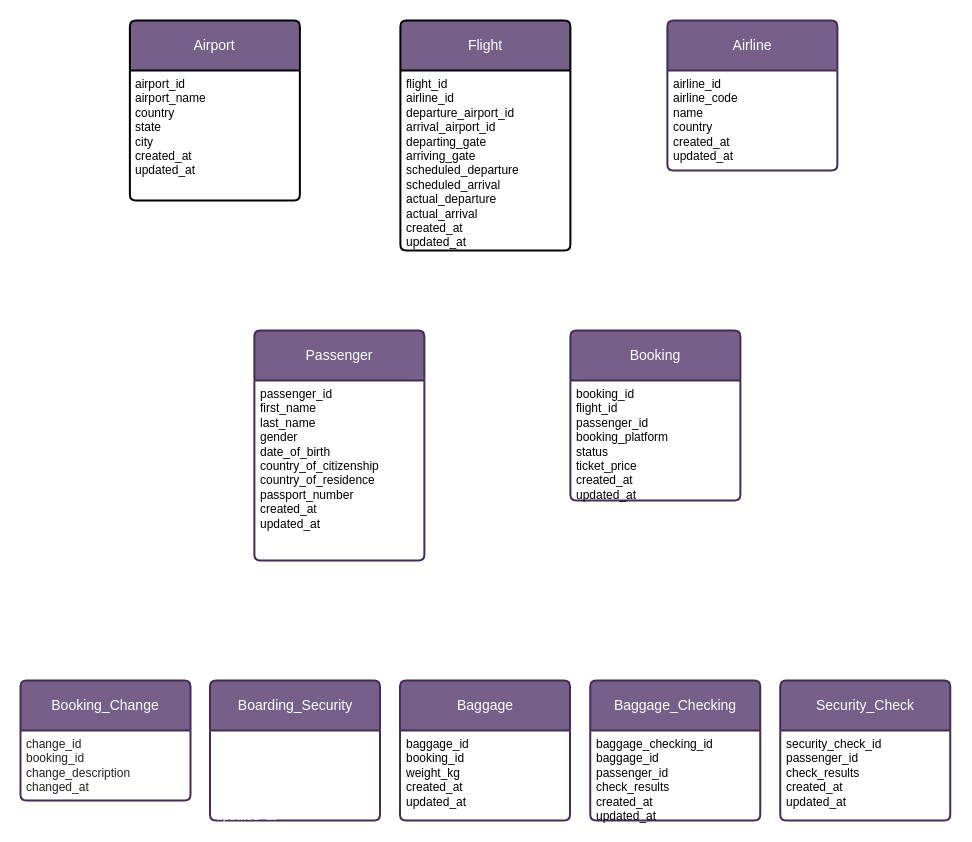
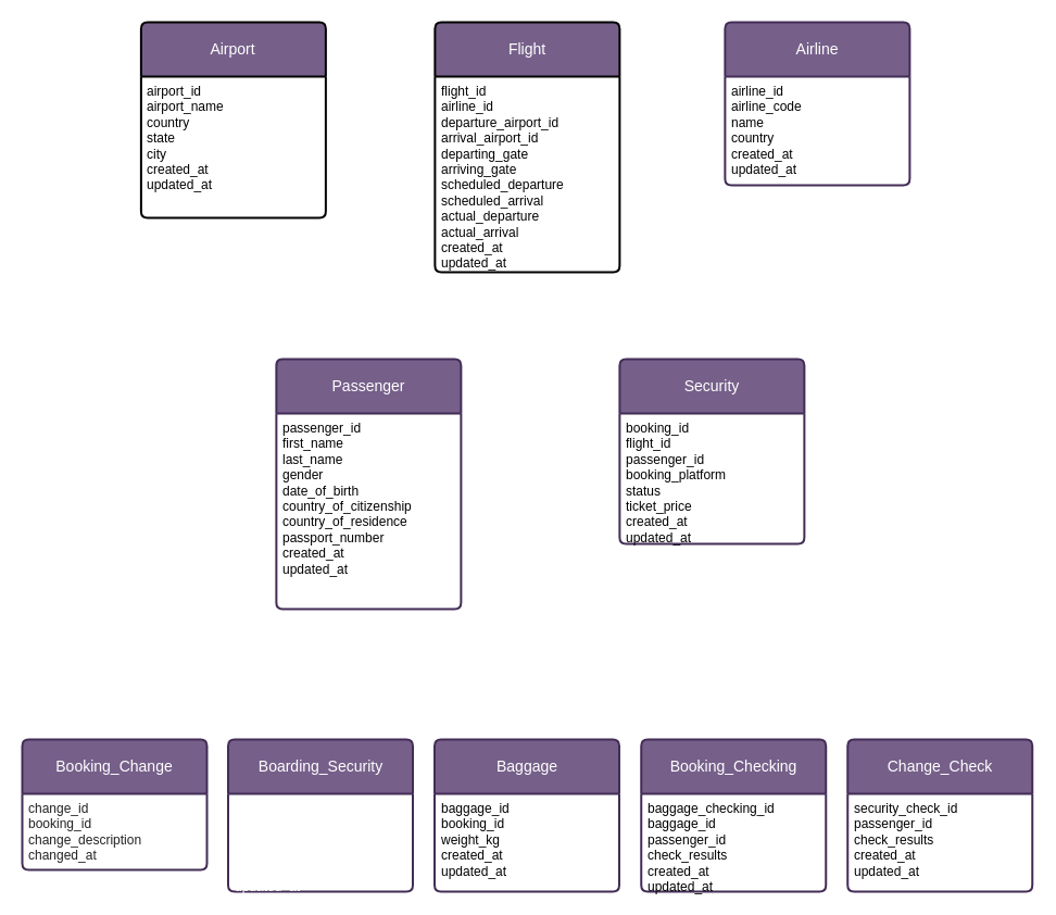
  <mxCell id="0" />
  <mxCell id="1" parent="0" />
  <mxCell id="2" value="Airport" style="swimlane;childLayout=stackLayout;horizontal=1;startSize=50;horizontalStack=0;rounded=1;fontSize=14;fontStyle=0;strokeWidth=2;resizeParent=0;resizeLast=1;shadow=0;dashed=0;align=center;arcSize=4;whiteSpace=wrap;html=1;strokeColor=light-dark(#000000,#000000);fillColor=#76608a;fontColor=#ffffff;" parent="1" vertex="1"><mxGeometry x="129.38" y="20" width="170" height="180" as="geometry" /></mxCell>
  <mxCell id="3" value="&lt;span&gt;airport_id&lt;/span&gt;&lt;div&gt;&lt;span&gt;airport_name&lt;br&gt;country&lt;/span&gt;&lt;/div&gt;&lt;div&gt;&lt;span&gt;state&lt;/span&gt;&lt;/div&gt;&lt;div&gt;&lt;span&gt;city&lt;/span&gt;&lt;/div&gt;&lt;div&gt;&lt;span&gt;created_at&lt;/span&gt;&lt;/div&gt;&lt;div&gt;&lt;span&gt;updated_at&lt;/span&gt;&lt;/div&gt;" style="align=left;strokeColor=none;fillColor=none;spacingLeft=4;spacingRight=4;fontSize=12;verticalAlign=top;resizable=0;rotatable=0;part=1;html=1;whiteSpace=wrap;" parent="2" vertex="1"><mxGeometry y="50" width="170" height="130" as="geometry" /></mxCell>
  <mxCell id="4" value="Airline" style="swimlane;childLayout=stackLayout;horizontal=1;startSize=50;horizontalStack=0;rounded=1;fontSize=14;fontStyle=0;strokeWidth=2;resizeParent=0;resizeLast=1;shadow=0;dashed=0;align=center;arcSize=4;whiteSpace=wrap;html=1;strokeColor=light-dark(#432D57,#000000);fillColor=#76608a;fontColor=#ffffff;" vertex="1" parent="1"><mxGeometry x="666.88" y="20" width="170" height="150" as="geometry" /></mxCell>
  <mxCell id="5" value="&lt;span style=&quot;color: light-dark(rgb(0, 0, 0), rgb(255, 255, 255));&quot;&gt;airline_id&lt;/span&gt;&lt;div&gt;&lt;span style=&quot;color: light-dark(rgb(0, 0, 0), rgb(255, 255, 255));&quot;&gt;&lt;font&gt;&lt;span style=&quot;caret-color: rgb(0, 0, 0);&quot;&gt;airline_cod&lt;/span&gt;&lt;/font&gt;&lt;span style=&quot;caret-color: rgb(237, 237, 237);&quot;&gt;e&lt;/span&gt;&lt;/span&gt;&lt;/div&gt;&lt;div&gt;&lt;span style=&quot;caret-color: rgb(237, 237, 237); color: light-dark(rgb(0, 0, 0), rgb(255, 255, 255));&quot;&gt;name&lt;/span&gt;&lt;/div&gt;&lt;div&gt;&lt;span style=&quot;color: light-dark(rgb(0, 0, 0), rgb(255, 255, 255));&quot;&gt;country&lt;/span&gt;&lt;/div&gt;&lt;div&gt;&lt;span style=&quot;color: light-dark(rgb(0, 0, 0), rgb(255, 255, 255));&quot;&gt;created_at&lt;/span&gt;&lt;/div&gt;&lt;div&gt;&lt;span style=&quot;color: light-dark(rgb(0, 0, 0), rgb(255, 255, 255));&quot;&gt;updated_at&lt;/span&gt;&lt;/div&gt;" style="align=left;strokeColor=none;fillColor=none;spacingLeft=4;spacingRight=4;fontSize=12;verticalAlign=top;resizable=0;rotatable=0;part=1;html=1;whiteSpace=wrap;" vertex="1" parent="4"><mxGeometry y="50" width="170" height="100" as="geometry" /></mxCell>
  <mxCell id="6" value="Flight" style="swimlane;childLayout=stackLayout;horizontal=1;startSize=50;horizontalStack=0;rounded=1;fontSize=14;fontStyle=0;strokeWidth=2;resizeParent=0;resizeLast=1;shadow=0;dashed=0;align=center;arcSize=4;whiteSpace=wrap;html=1;strokeColor=light-dark(#000000,#000000);fillColor=#76608a;fontColor=#ffffff;" vertex="1" parent="1"><mxGeometry x="399.88" y="20" width="170" height="230" as="geometry" /></mxCell>
  <mxCell id="7" value="&lt;div&gt;&lt;span style=&quot;color: light-dark(rgb(0, 0, 0), rgb(255, 255, 255));&quot;&gt;flight_id&lt;/span&gt;&lt;/div&gt;&lt;span style=&quot;color: light-dark(rgb(0, 0, 0), rgb(255, 255, 255));&quot;&gt;airline_id&lt;/span&gt;&lt;div&gt;&lt;font&gt;&lt;span style=&quot;caret-color: rgb(237, 237, 237); color: light-dark(rgb(0, 0, 0), rgb(255, 255, 255));&quot;&gt;departure_airport_id&lt;/span&gt;&lt;/font&gt;&lt;/div&gt;&lt;div&gt;&lt;span style=&quot;color: light-dark(rgb(0, 0, 0), rgb(255, 255, 255));&quot;&gt;arrival_airport_id&lt;/span&gt;&lt;/div&gt;&lt;div&gt;&lt;span style=&quot;color: light-dark(rgb(0, 0, 0), rgb(255, 255, 255));&quot;&gt;departing_gate&lt;/span&gt;&lt;/div&gt;&lt;div&gt;&lt;span style=&quot;color: light-dark(rgb(0, 0, 0), rgb(255, 255, 255));&quot;&gt;arriving_gate&lt;/span&gt;&lt;/div&gt;&lt;div&gt;&lt;span style=&quot;color: light-dark(rgb(0, 0, 0), rgb(255, 255, 255));&quot;&gt;scheduled_departure&lt;/span&gt;&lt;/div&gt;&lt;div&gt;&lt;span style=&quot;color: light-dark(rgb(0, 0, 0), rgb(255, 255, 255));&quot;&gt;scheduled_arrival&lt;/span&gt;&lt;/div&gt;&lt;div&gt;&lt;span style=&quot;color: light-dark(rgb(0, 0, 0), rgb(255, 255, 255));&quot;&gt;actual_departure&lt;/span&gt;&lt;/div&gt;&lt;div&gt;&lt;span style=&quot;color: light-dark(rgb(0, 0, 0), rgb(255, 255, 255));&quot;&gt;actual_arrival&lt;/span&gt;&lt;/div&gt;&lt;div&gt;&lt;span style=&quot;color: light-dark(rgb(0, 0, 0), rgb(255, 255, 255));&quot;&gt;created_at&lt;/span&gt;&lt;/div&gt;&lt;div&gt;&lt;span style=&quot;color: light-dark(rgb(0, 0, 0), rgb(255, 255, 255));&quot;&gt;updated_at&lt;/span&gt;&lt;/div&gt;" style="align=left;strokeColor=none;fillColor=none;spacingLeft=4;spacingRight=4;fontSize=12;verticalAlign=top;resizable=0;rotatable=0;part=1;html=1;whiteSpace=wrap;" vertex="1" parent="6"><mxGeometry y="50" width="170" height="180" as="geometry" /></mxCell>
  <mxCell id="8" value="Passenger" style="swimlane;childLayout=stackLayout;horizontal=1;startSize=50;horizontalStack=0;rounded=1;fontSize=14;fontStyle=0;strokeWidth=2;resizeParent=0;resizeLast=1;shadow=0;dashed=0;align=center;arcSize=4;whiteSpace=wrap;html=1;strokeColor=light-dark(#432D57,#000000);fillColor=#76608a;fontColor=#ffffff;" vertex="1" parent="1"><mxGeometry x="253.88" y="330" width="170" height="230" as="geometry" /></mxCell>
  <mxCell id="9" value="&lt;div&gt;&lt;font color=&quot;#000000&quot;&gt;&lt;span style=&quot;caret-color: rgb(0, 0, 0);&quot;&gt;passenger_id&lt;/span&gt;&lt;/font&gt;&lt;/div&gt;&lt;div&gt;&lt;font color=&quot;#000000&quot;&gt;&lt;span style=&quot;caret-color: rgb(0, 0, 0);&quot;&gt;first_name&lt;/span&gt;&lt;/font&gt;&lt;/div&gt;&lt;div&gt;&lt;font color=&quot;#000000&quot;&gt;&lt;span style=&quot;caret-color: rgb(0, 0, 0);&quot;&gt;last_name&lt;/span&gt;&lt;/font&gt;&lt;/div&gt;&lt;div&gt;&lt;font color=&quot;#000000&quot;&gt;&lt;span style=&quot;caret-color: rgb(0, 0, 0);&quot;&gt;gender&lt;/span&gt;&lt;/font&gt;&lt;/div&gt;&lt;div&gt;&lt;font color=&quot;#000000&quot;&gt;&lt;span style=&quot;caret-color: rgb(0, 0, 0);&quot;&gt;date_of_birth&lt;/span&gt;&lt;/font&gt;&lt;/div&gt;&lt;div&gt;&lt;font color=&quot;#000000&quot;&gt;&lt;span style=&quot;caret-color: rgb(0, 0, 0);&quot;&gt;country_of_citizenship&lt;/span&gt;&lt;/font&gt;&lt;/div&gt;&lt;div&gt;&lt;font color=&quot;#000000&quot;&gt;&lt;span style=&quot;caret-color: rgb(0, 0, 0);&quot;&gt;country_of_residence&lt;/span&gt;&lt;/font&gt;&lt;/div&gt;&lt;div&gt;&lt;font color=&quot;#000000&quot;&gt;&lt;span style=&quot;caret-color: rgb(0, 0, 0);&quot;&gt;passport_number&lt;/span&gt;&lt;/font&gt;&lt;/div&gt;&lt;div&gt;&lt;font color=&quot;#000000&quot;&gt;&lt;span style=&quot;caret-color: rgb(0, 0, 0);&quot;&gt;created_at&lt;/span&gt;&lt;/font&gt;&lt;/div&gt;&lt;div&gt;&lt;font color=&quot;#000000&quot;&gt;&lt;span style=&quot;caret-color: rgb(0, 0, 0);&quot;&gt;updated_at&lt;/span&gt;&lt;/font&gt;&lt;/div&gt;" style="align=left;strokeColor=none;fillColor=none;spacingLeft=4;spacingRight=4;fontSize=12;verticalAlign=top;resizable=0;rotatable=0;part=1;html=1;whiteSpace=wrap;" vertex="1" parent="8"><mxGeometry y="50" width="170" height="180" as="geometry" /></mxCell>
- <mxCell id="10" value="Booking" style="swimlane;childLayout=stackLayout;horizontal=1;startSize=50;horizontalStack=0;rounded=1;fontSize=14;fontStyle=0;strokeWidth=2;resizeParent=0;resizeLast=1;shadow=0;dashed=0;align=center;arcSize=4;whiteSpace=wrap;html=1;strokeColor=light-dark(#432D57,#000000);fillColor=#76608a;fontColor=#ffffff;" vertex="1" parent="1"><mxGeometry x="569.88" y="330" width="170" height="170" as="geometry" /></mxCell>
+ <mxCell id="10" value="Security" style="swimlane;childLayout=stackLayout;horizontal=1;startSize=50;horizontalStack=0;rounded=1;fontSize=14;fontStyle=0;strokeWidth=2;resizeParent=0;resizeLast=1;shadow=0;dashed=0;align=center;arcSize=4;whiteSpace=wrap;html=1;strokeColor=light-dark(#432D57,#000000);fillColor=#76608a;fontColor=#ffffff;" vertex="1" parent="1"><mxGeometry x="569.88" y="330" width="170" height="170" as="geometry" /></mxCell>
  <mxCell id="11" value="&lt;div&gt;&lt;font&gt;&lt;span style=&quot;caret-color: rgb(237, 237, 237); color: light-dark(rgb(0, 0, 0), rgb(255, 255, 255));&quot;&gt;booking_id&lt;/span&gt;&lt;/font&gt;&lt;/div&gt;&lt;div&gt;&lt;font&gt;&lt;span style=&quot;caret-color: rgb(237, 237, 237); color: light-dark(rgb(0, 0, 0), rgb(255, 255, 255));&quot;&gt;flight_id&lt;/span&gt;&lt;/font&gt;&lt;/div&gt;&lt;div&gt;&lt;font&gt;&lt;span style=&quot;caret-color: rgb(237, 237, 237); color: light-dark(rgb(0, 0, 0), rgb(255, 255, 255));&quot;&gt;passenger_id&lt;/span&gt;&lt;/font&gt;&lt;/div&gt;&lt;div&gt;&lt;font&gt;&lt;span style=&quot;caret-color: rgb(237, 237, 237); color: light-dark(rgb(0, 0, 0), rgb(255, 255, 255));&quot;&gt;booking_platform&lt;/span&gt;&lt;/font&gt;&lt;/div&gt;&lt;div&gt;&lt;font&gt;&lt;span style=&quot;caret-color: rgb(237, 237, 237); color: light-dark(rgb(0, 0, 0), rgb(255, 255, 255));&quot;&gt;status&lt;/span&gt;&lt;/font&gt;&lt;/div&gt;&lt;div&gt;&lt;font&gt;&lt;span style=&quot;caret-color: rgb(237, 237, 237); color: light-dark(rgb(0, 0, 0), rgb(255, 255, 255));&quot;&gt;ticket_price&lt;/span&gt;&lt;/font&gt;&lt;/div&gt;&lt;div&gt;&lt;font&gt;&lt;span style=&quot;caret-color: rgb(237, 237, 237); color: light-dark(rgb(0, 0, 0), rgb(255, 255, 255));&quot;&gt;created_at&lt;/span&gt;&lt;/font&gt;&lt;/div&gt;&lt;div&gt;&lt;font&gt;&lt;span style=&quot;caret-color: rgb(237, 237, 237); color: light-dark(rgb(0, 0, 0), rgb(255, 255, 255));&quot;&gt;updated_at&lt;/span&gt;&lt;/font&gt;&lt;/div&gt;" style="align=left;strokeColor=none;fillColor=none;spacingLeft=4;spacingRight=4;fontSize=12;verticalAlign=top;resizable=0;rotatable=0;part=1;html=1;whiteSpace=wrap;" vertex="1" parent="10"><mxGeometry y="50" width="170" height="120" as="geometry" /></mxCell>
  <mxCell id="12" value="Booking_Change" style="swimlane;childLayout=stackLayout;horizontal=1;startSize=50;horizontalStack=0;rounded=1;fontSize=14;fontStyle=0;strokeWidth=2;resizeParent=0;resizeLast=1;shadow=0;dashed=0;align=center;arcSize=4;whiteSpace=wrap;html=1;strokeColor=light-dark(#432D57,#000000);fillColor=#76608a;fontColor=#ffffff;" vertex="1" parent="1"><mxGeometry x="20" y="680" width="170" height="120" as="geometry" /></mxCell>
  <mxCell id="13" value="&lt;div&gt;&lt;font color=&quot;#212121&quot;&gt;&lt;span style=&quot;caret-color: rgb(33, 33, 33);&quot;&gt;change_id&lt;/span&gt;&lt;/font&gt;&lt;/div&gt;&lt;div&gt;&lt;font color=&quot;#212121&quot;&gt;&lt;span style=&quot;caret-color: rgb(33, 33, 33);&quot;&gt;booking_id&lt;/span&gt;&lt;/font&gt;&lt;/div&gt;&lt;div&gt;&lt;font color=&quot;#212121&quot;&gt;&lt;span style=&quot;caret-color: rgb(33, 33, 33);&quot;&gt;change_description&lt;/span&gt;&lt;/font&gt;&lt;/div&gt;&lt;div&gt;&lt;font color=&quot;#212121&quot;&gt;&lt;span style=&quot;caret-color: rgb(33, 33, 33);&quot;&gt;changed_at&lt;/span&gt;&lt;/font&gt;&lt;br&gt;&lt;/div&gt;" style="align=left;strokeColor=none;fillColor=none;spacingLeft=4;spacingRight=4;fontSize=12;verticalAlign=top;resizable=0;rotatable=0;part=1;html=1;whiteSpace=wrap;" vertex="1" parent="12"><mxGeometry y="50" width="170" height="70" as="geometry" /></mxCell>
  <mxCell id="14" value="Boarding_Security" style="swimlane;childLayout=stackLayout;horizontal=1;startSize=50;horizontalStack=0;rounded=1;fontSize=14;fontStyle=0;strokeWidth=2;resizeParent=0;resizeLast=1;shadow=0;dashed=0;align=center;arcSize=4;whiteSpace=wrap;html=1;strokeColor=light-dark(#432D57,#000000);fillColor=#76608a;fontColor=#ffffff;" vertex="1" parent="1"><mxGeometry x="209.5" y="680" width="170" height="140" as="geometry" /></mxCell>
  <mxCell id="15" value="&lt;div&gt;&lt;font&gt;&lt;span style=&quot;caret-color: rgb(209, 209, 209); color: light-dark(rgb(255, 255, 255), rgb(255, 255, 255));&quot;&gt;boarding_pass_id&lt;/span&gt;&lt;/font&gt;&lt;/div&gt;&lt;div&gt;&lt;font&gt;&lt;span style=&quot;caret-color: rgb(209, 209, 209); color: light-dark(rgb(255, 255, 255), rgb(255, 255, 255));&quot;&gt;booking_id&lt;/span&gt;&lt;/font&gt;&lt;/div&gt;&lt;div&gt;&lt;font&gt;&lt;span style=&quot;caret-color: rgb(209, 209, 209); color: light-dark(rgb(255, 255, 255), rgb(255, 255, 255));&quot;&gt;seat&lt;/span&gt;&lt;/font&gt;&lt;/div&gt;&lt;div&gt;&lt;font&gt;&lt;span style=&quot;caret-color: rgb(209, 209, 209); color: light-dark(rgb(255, 255, 255), rgb(255, 255, 255));&quot;&gt;boarding_time&lt;/span&gt;&lt;/font&gt;&lt;/div&gt;&lt;div&gt;&lt;font&gt;&lt;span style=&quot;caret-color: rgb(209, 209, 209); color: light-dark(rgb(255, 255, 255), rgb(255, 255, 255));&quot;&gt;created_at&lt;/span&gt;&lt;/font&gt;&lt;/div&gt;&lt;div&gt;&lt;font&gt;&lt;span style=&quot;caret-color: rgb(209, 209, 209); color: light-dark(rgb(255, 255, 255), rgb(255, 255, 255));&quot;&gt;updated_at&lt;/span&gt;&lt;/font&gt;&lt;/div&gt;" style="align=left;strokeColor=none;fillColor=none;spacingLeft=4;spacingRight=4;fontSize=12;verticalAlign=top;resizable=0;rotatable=0;part=1;html=1;whiteSpace=wrap;" vertex="1" parent="14"><mxGeometry y="50" width="170" height="90" as="geometry" /></mxCell>
  <mxCell id="16" value="Baggage" style="swimlane;childLayout=stackLayout;horizontal=1;startSize=50;horizontalStack=0;rounded=1;fontSize=14;fontStyle=0;strokeWidth=2;resizeParent=0;resizeLast=1;shadow=0;dashed=0;align=center;arcSize=4;whiteSpace=wrap;html=1;strokeColor=light-dark(#432D57,#000000);fillColor=#76608a;fontColor=#ffffff;" vertex="1" parent="1"><mxGeometry x="399.5" y="680" width="170" height="140" as="geometry" /></mxCell>
  <mxCell id="17" value="&lt;div&gt;&lt;font&gt;&lt;span style=&quot;caret-color: rgb(57, 57, 57); color: light-dark(rgb(0, 0, 0), rgb(255, 255, 255));&quot;&gt;baggage_id&lt;/span&gt;&lt;/font&gt;&lt;/div&gt;&lt;div&gt;&lt;font&gt;&lt;span style=&quot;caret-color: rgb(57, 57, 57); color: light-dark(rgb(0, 0, 0), rgb(255, 255, 255));&quot;&gt;booking_id&lt;/span&gt;&lt;/font&gt;&lt;/div&gt;&lt;div&gt;&lt;font&gt;&lt;span style=&quot;caret-color: rgb(57, 57, 57); color: light-dark(rgb(0, 0, 0), rgb(255, 255, 255));&quot;&gt;weight_kg&lt;/span&gt;&lt;/font&gt;&lt;/div&gt;&lt;div&gt;&lt;font&gt;&lt;span style=&quot;caret-color: rgb(57, 57, 57); color: light-dark(rgb(0, 0, 0), rgb(255, 255, 255));&quot;&gt;created_at&lt;/span&gt;&lt;/font&gt;&lt;/div&gt;&lt;div&gt;&lt;font&gt;&lt;span style=&quot;caret-color: rgb(57, 57, 57); color: light-dark(rgb(0, 0, 0), rgb(255, 255, 255));&quot;&gt;updated_at&lt;/span&gt;&lt;/font&gt;&lt;br&gt;&lt;/div&gt;" style="align=left;strokeColor=none;fillColor=none;spacingLeft=4;spacingRight=4;fontSize=12;verticalAlign=top;resizable=0;rotatable=0;part=1;html=1;whiteSpace=wrap;" vertex="1" parent="16"><mxGeometry y="50" width="170" height="90" as="geometry" /></mxCell>
- <mxCell id="18" value="Baggage_Checking" style="swimlane;childLayout=stackLayout;horizontal=1;startSize=50;horizontalStack=0;rounded=1;fontSize=14;fontStyle=0;strokeWidth=2;resizeParent=0;resizeLast=1;shadow=0;dashed=0;align=center;arcSize=4;whiteSpace=wrap;html=1;strokeColor=light-dark(#432D57,#000000);fillColor=#76608a;fontColor=#ffffff;" vertex="1" parent="1"><mxGeometry x="589.75" y="680" width="170" height="140" as="geometry" /></mxCell>
+ <mxCell id="18" value="Booking_Checking" style="swimlane;childLayout=stackLayout;horizontal=1;startSize=50;horizontalStack=0;rounded=1;fontSize=14;fontStyle=0;strokeWidth=2;resizeParent=0;resizeLast=1;shadow=0;dashed=0;align=center;arcSize=4;whiteSpace=wrap;html=1;strokeColor=light-dark(#432D57,#000000);fillColor=#76608a;fontColor=#ffffff;" vertex="1" parent="1"><mxGeometry x="589.75" y="680" width="170" height="140" as="geometry" /></mxCell>
  <mxCell id="19" value="&lt;div&gt;&lt;span style=&quot;caret-color: rgb(188, 188, 188);&quot;&gt;baggage_checking_id&lt;/span&gt;&lt;/div&gt;&lt;div&gt;&lt;span style=&quot;caret-color: rgb(188, 188, 188);&quot;&gt;baggage_id&lt;/span&gt;&lt;/div&gt;&lt;div&gt;&lt;span style=&quot;caret-color: rgb(188, 188, 188);&quot;&gt;passenger_id&lt;/span&gt;&lt;/div&gt;&lt;div&gt;&lt;span style=&quot;caret-color: rgb(188, 188, 188);&quot;&gt;check_results&lt;/span&gt;&lt;/div&gt;&lt;div&gt;&lt;span style=&quot;caret-color: rgb(188, 188, 188);&quot;&gt;created_at&lt;/span&gt;&lt;/div&gt;&lt;div&gt;&lt;span style=&quot;caret-color: rgb(188, 188, 188);&quot;&gt;updated_at&lt;/span&gt;&lt;/div&gt;" style="align=left;strokeColor=none;fillColor=none;spacingLeft=4;spacingRight=4;fontSize=12;verticalAlign=top;resizable=0;rotatable=0;part=1;html=1;whiteSpace=wrap;" vertex="1" parent="18"><mxGeometry y="50" width="170" height="90" as="geometry" /></mxCell>
- <mxCell id="20" value="Security_Check" style="swimlane;childLayout=stackLayout;horizontal=1;startSize=50;horizontalStack=0;rounded=1;fontSize=14;fontStyle=0;strokeWidth=2;resizeParent=0;resizeLast=1;shadow=0;dashed=0;align=center;arcSize=4;whiteSpace=wrap;html=1;strokeColor=light-dark(#432D57,#000000);fillColor=#76608a;fontColor=#ffffff;" vertex="1" parent="1"><mxGeometry x="779.75" y="680" width="170" height="140" as="geometry" /></mxCell>
+ <mxCell id="20" value="Change_Check" style="swimlane;childLayout=stackLayout;horizontal=1;startSize=50;horizontalStack=0;rounded=1;fontSize=14;fontStyle=0;strokeWidth=2;resizeParent=0;resizeLast=1;shadow=0;dashed=0;align=center;arcSize=4;whiteSpace=wrap;html=1;strokeColor=light-dark(#432D57,#000000);fillColor=#76608a;fontColor=#ffffff;" vertex="1" parent="1"><mxGeometry x="779.75" y="680" width="170" height="140" as="geometry" /></mxCell>
  <mxCell id="21" value="&lt;div&gt;&lt;span style=&quot;caret-color: rgb(75, 75, 75);&quot;&gt;security_check_id&lt;/span&gt;&lt;/div&gt;&lt;div&gt;&lt;span style=&quot;caret-color: rgb(75, 75, 75);&quot;&gt;passenger_id&lt;/span&gt;&lt;/div&gt;&lt;div&gt;&lt;span style=&quot;caret-color: rgb(75, 75, 75);&quot;&gt;check_results&lt;/span&gt;&lt;/div&gt;&lt;div&gt;&lt;span style=&quot;caret-color: rgb(75, 75, 75);&quot;&gt;created_at&lt;/span&gt;&lt;/div&gt;&lt;div&gt;&lt;span style=&quot;caret-color: rgb(173, 173, 173);&quot;&gt;updated_at&lt;/span&gt;&lt;/div&gt;" style="align=left;strokeColor=none;fillColor=none;spacingLeft=4;spacingRight=4;fontSize=12;verticalAlign=top;resizable=0;rotatable=0;part=1;html=1;whiteSpace=wrap;" vertex="1" parent="20"><mxGeometry y="50" width="170" height="90" as="geometry" /></mxCell>
